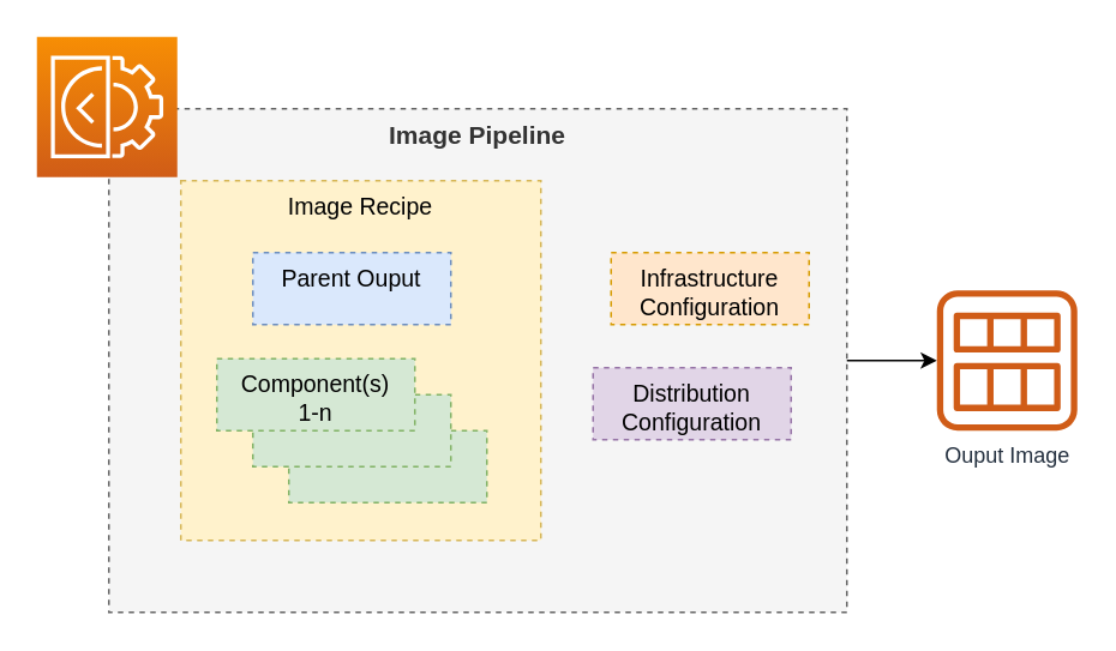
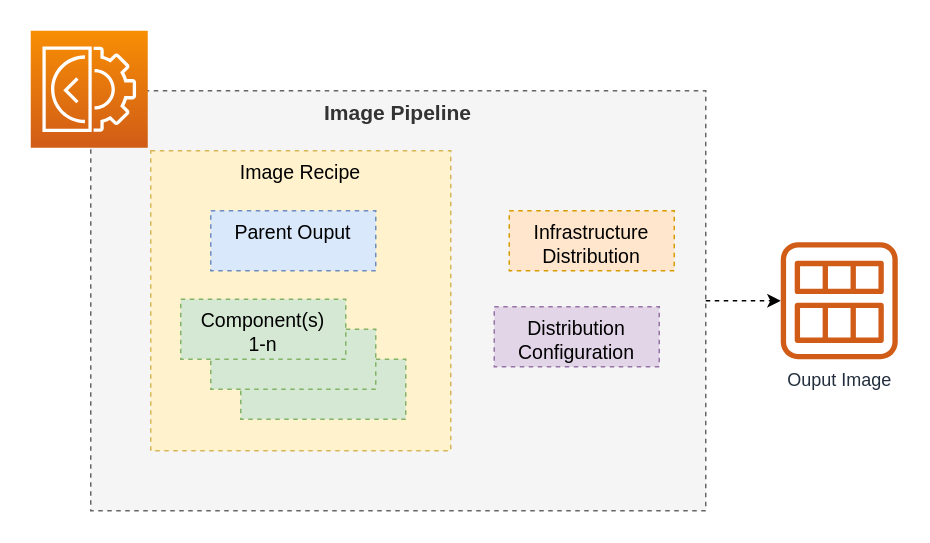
  <mxCell id="0" />
  <mxCell id="1" parent="0" />
  <mxCell id="2" value="Image Pipeline" style="fillColor=#f5f5f5;strokeColor=#666666;dashed=1;verticalAlign=top;fontStyle=1;fontColor=#333333;fontSize=14;" vertex="1" parent="1"><mxGeometry x="60" y="60" width="410" height="280" as="geometry" /></mxCell>
  <mxCell id="3" value="Image Recipe" style="fillColor=#fff2cc;strokeColor=#d6b656;dashed=1;verticalAlign=top;fontStyle=0;fontSize=13;" vertex="1" parent="1"><mxGeometry x="100" y="100" width="200" height="200" as="geometry" /></mxCell>
  <mxCell id="4" value="" style="dashed=1;verticalAlign=top;fontStyle=0;strokeColor=#82b366;fillColor=#d5e8d4;fontSize=13;" vertex="1" parent="1"><mxGeometry x="160" y="239" width="110" height="40" as="geometry" /></mxCell>
  <mxCell id="5" value="" style="dashed=1;verticalAlign=top;fontStyle=0;strokeColor=#82b366;fillColor=#d5e8d4;fontSize=13;" vertex="1" parent="1"><mxGeometry x="140" y="219" width="110" height="40" as="geometry" /></mxCell>
- <mxCell id="6" style="edgeStyle=orthogonalEdgeStyle;rounded=0;orthogonalLoop=1;jettySize=auto;html=1;" edge="1" parent="1" source="2" target="7"><mxGeometry relative="1" as="geometry" /></mxCell>
+ <mxCell id="6" style="edgeStyle=orthogonalEdgeStyle;rounded=0;orthogonalLoop=1;jettySize=auto;html=1;dashed=1;" edge="1" parent="1" source="2" target="7"><mxGeometry relative="1" as="geometry" /></mxCell>
  <mxCell id="7" value="Ouput Image" style="outlineConnect=0;fontColor=#232F3E;gradientColor=none;fillColor=#D05C17;strokeColor=none;dashed=0;verticalLabelPosition=bottom;verticalAlign=top;align=center;html=1;fontSize=12;fontStyle=0;aspect=fixed;pointerEvents=1;shape=mxgraph.aws4.ami;" vertex="1" parent="1"><mxGeometry x="520" y="161" width="78" height="78" as="geometry" /></mxCell>
  <mxCell id="8" value="Parent Ouput" style="strokeColor=#6c8ebf;dashed=1;verticalAlign=top;fontStyle=0;fillColor=#dae8fc;fontSize=13;" vertex="1" parent="1"><mxGeometry x="140" y="140" width="110" height="40" as="geometry" /></mxCell>
  <mxCell id="9" value="Component(s)&#10;1-n" style="dashed=1;verticalAlign=top;fontStyle=0;strokeColor=#82b366;fillColor=#d5e8d4;fontSize=13;" vertex="1" parent="1"><mxGeometry x="120" y="199" width="110" height="40" as="geometry" /></mxCell>
- <mxCell id="10" value="Infrastructure&#10;Configuration" style="strokeColor=#d79b00;dashed=1;verticalAlign=top;fontStyle=0;fillColor=#ffe6cc;fontSize=13;" vertex="1" parent="1"><mxGeometry x="339" y="140" width="110" height="40" as="geometry" /></mxCell>
+ <mxCell id="10" value="Infrastructure&#10;Distribution" style="strokeColor=#d79b00;dashed=1;verticalAlign=top;fontStyle=0;fillColor=#ffe6cc;fontSize=13;" vertex="1" parent="1"><mxGeometry x="339" y="140" width="110" height="40" as="geometry" /></mxCell>
  <mxCell id="11" value="Distribution&#10;Configuration" style="strokeColor=#9673a6;dashed=1;verticalAlign=top;fontStyle=0;fillColor=#e1d5e7;fontSize=13;" vertex="1" parent="1"><mxGeometry x="329" y="204" width="110" height="40" as="geometry" /></mxCell>
  <mxCell id="12" value="" style="outlineConnect=0;fontColor=#232F3E;gradientColor=#F78E04;gradientDirection=north;fillColor=#D05C17;strokeColor=#ffffff;dashed=0;verticalLabelPosition=bottom;verticalAlign=top;align=center;html=1;fontSize=12;fontStyle=0;aspect=fixed;shape=mxgraph.aws4.resourceIcon;resIcon=mxgraph.aws4.ec2_image_builder;" vertex="1" parent="1"><mxGeometry x="20" y="20" width="78" height="78" as="geometry" /></mxCell>
